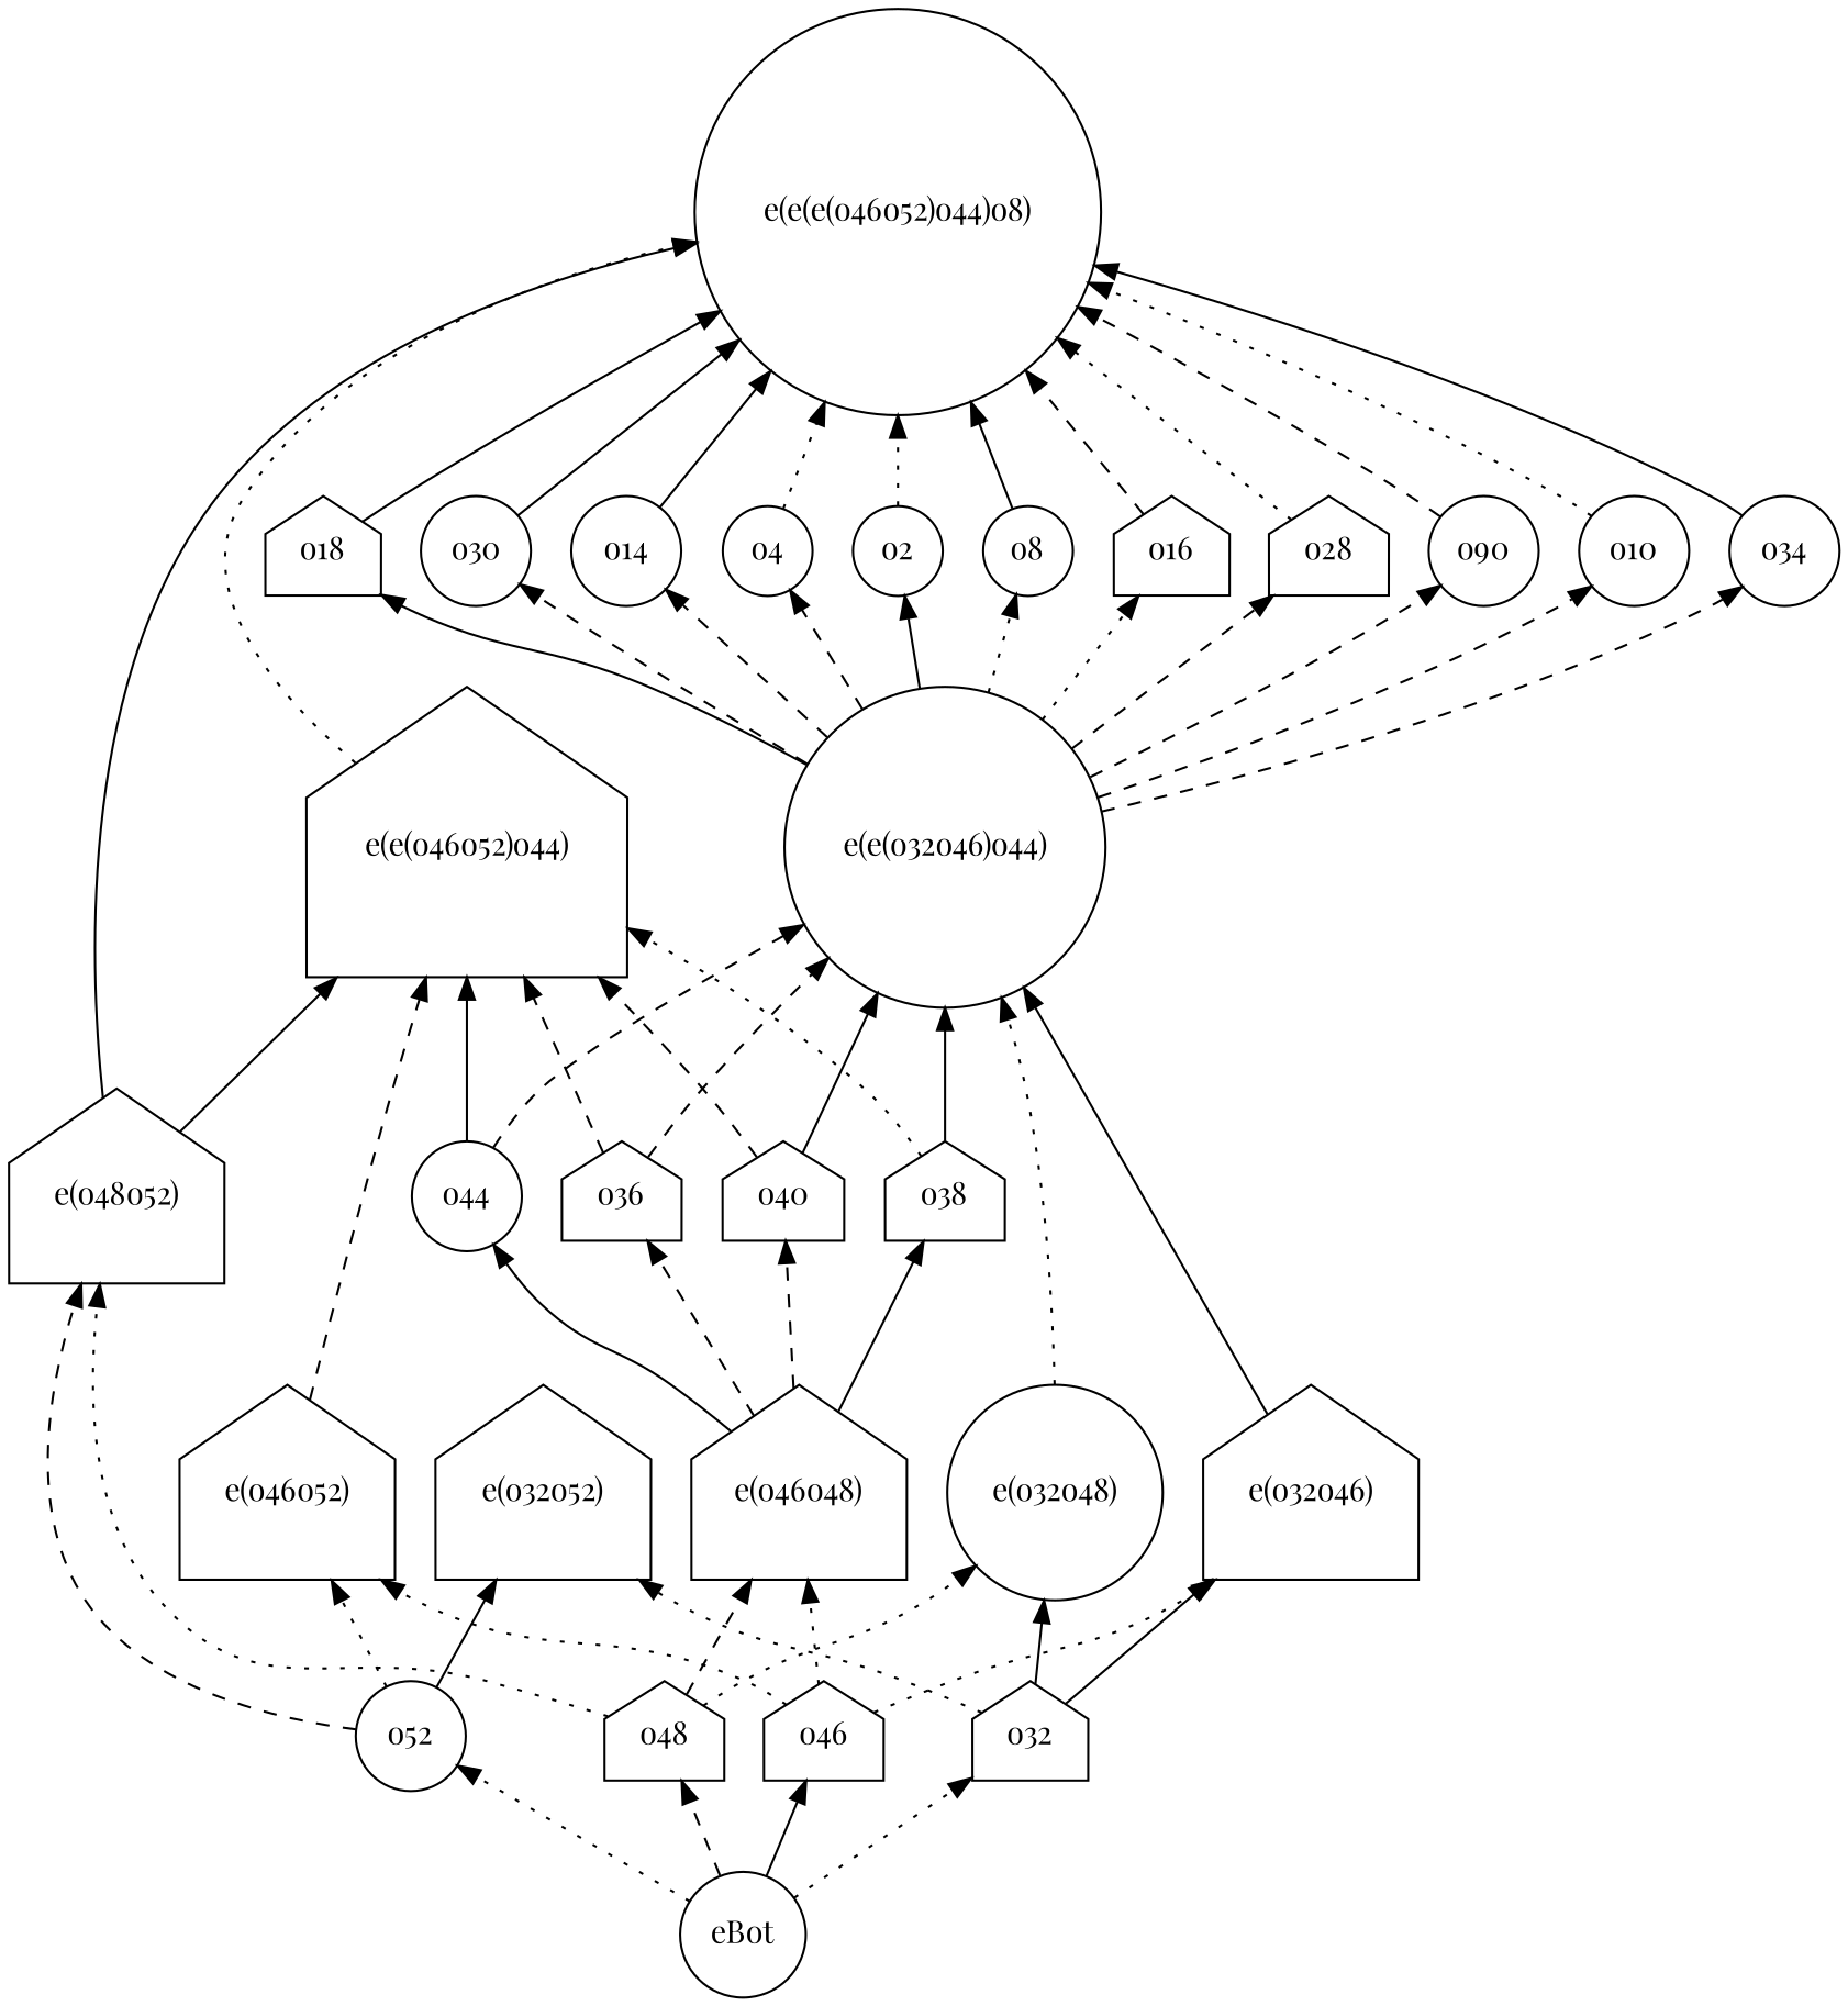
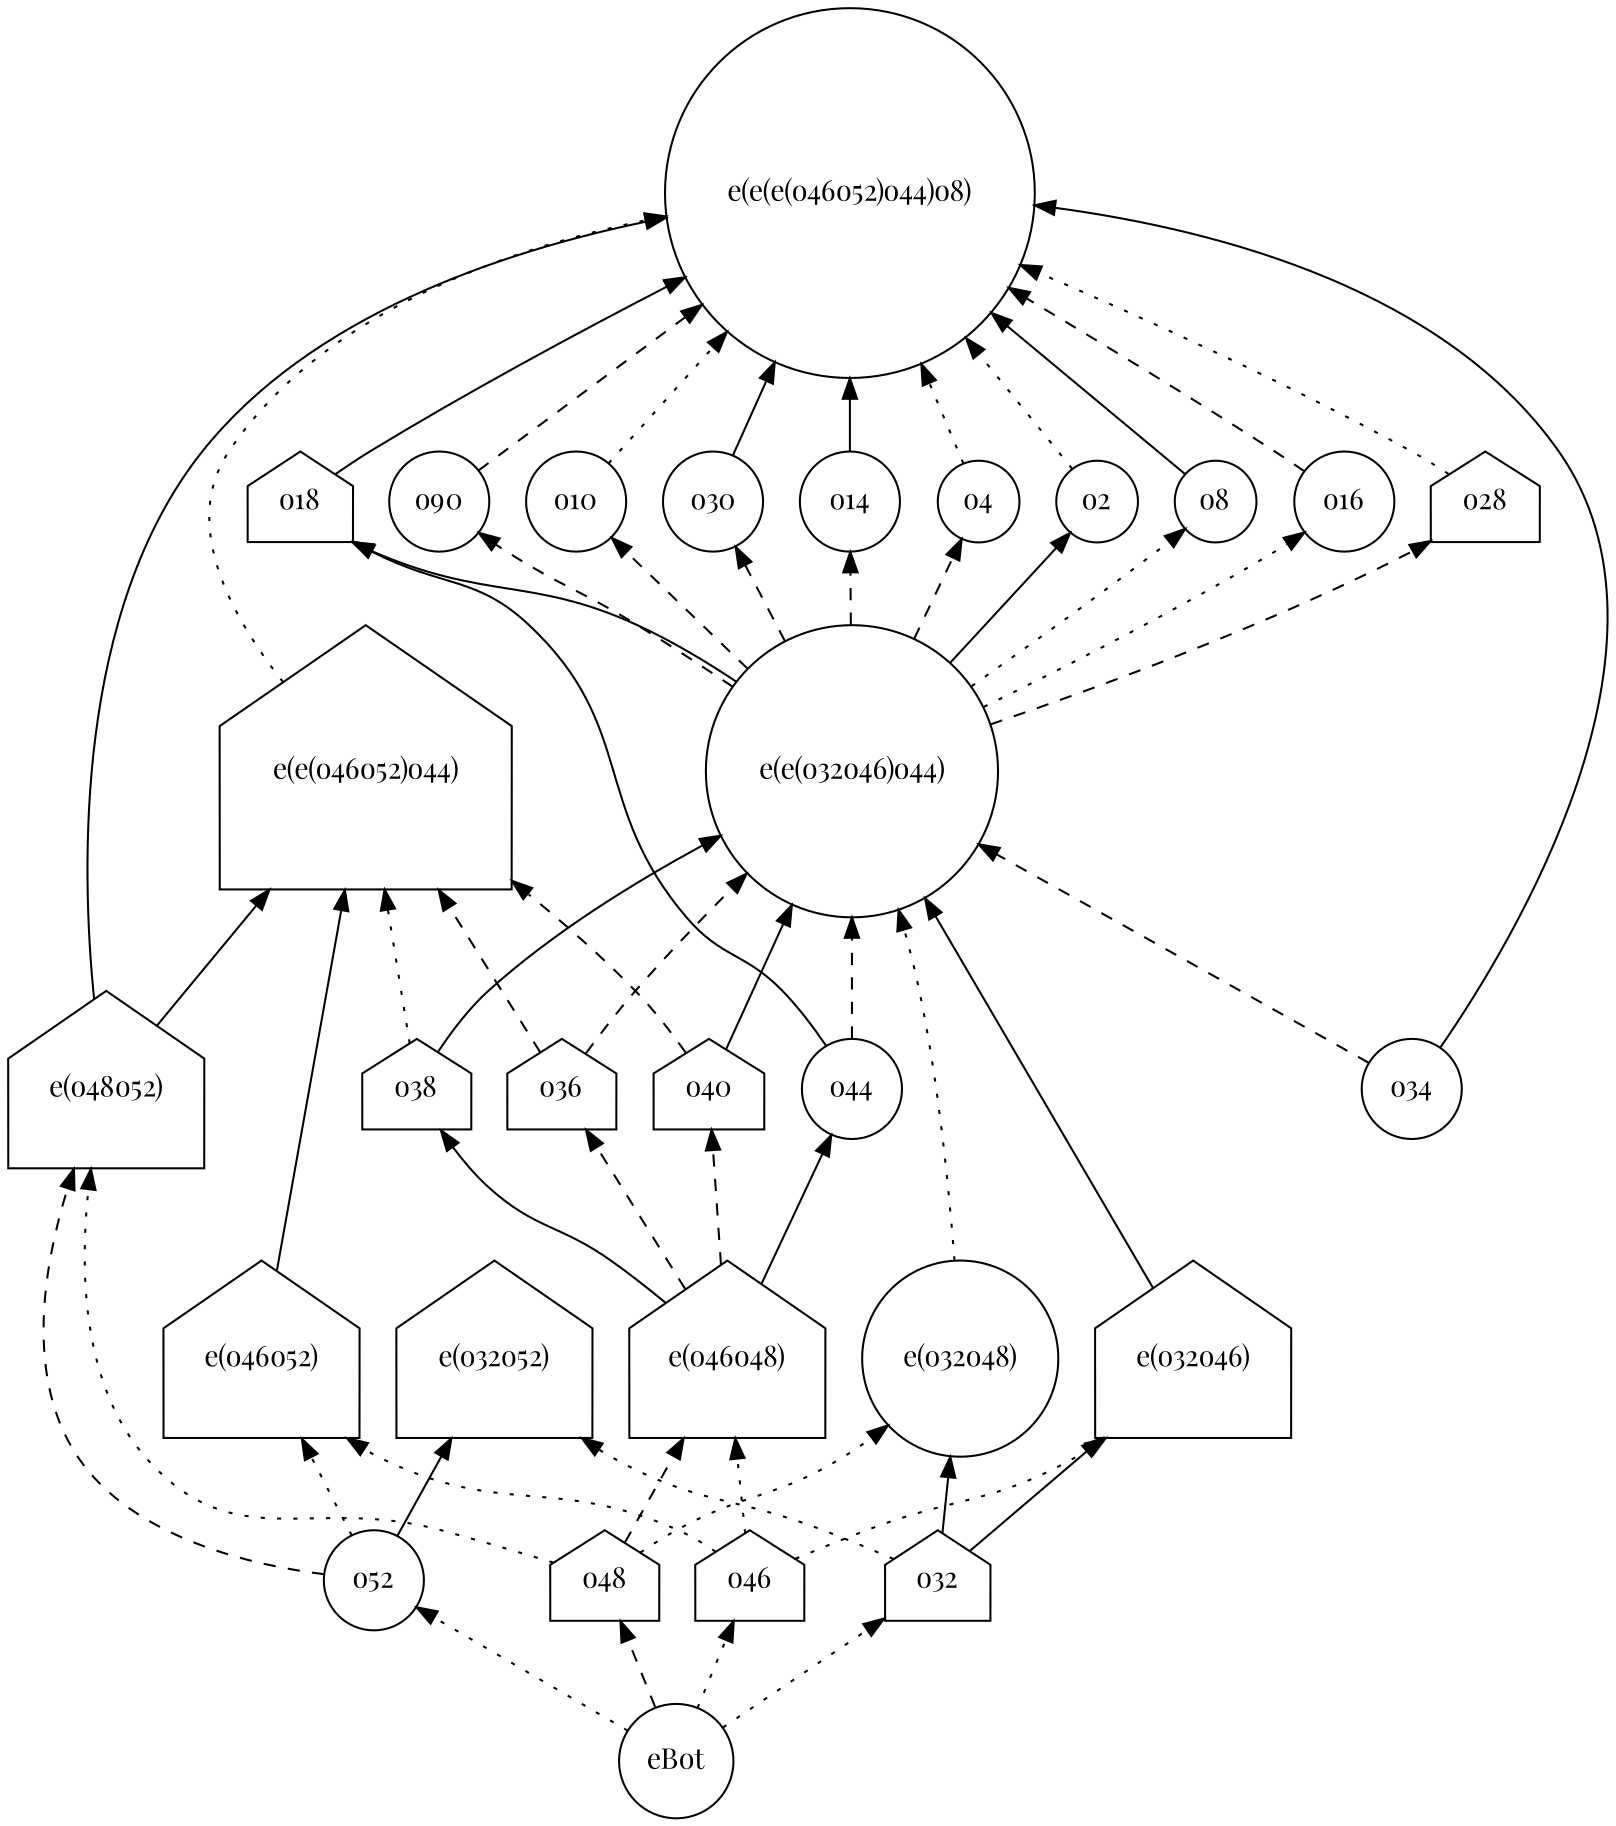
  strict digraph {
    fontname="Playfair Display"
    rankdir=BT
    node [fontname="Playfair Display" shape=house]
    edge [fontname="Playfair Display" style=dotted]
    eBot [height=0.77632 shape=circle width=0.77632]
    o52 [height=0.68605 shape=circle width=0.68605]
    o46 [height=0.68605 width=0.68605]
    o48 [height=0.68605 width=0.68605]
    o32 [height=0.68605 width=0.68605]
    "e(o48o52)" [height=1.336 width=1.336]
    "e(o46o52)" [height=1.336 width=1.336]
    "e(o32o52)" [height=1.336 width=1.336]
    "e(o46o48)" [height=1.336 width=1.336]
    "e(o32o46)" [height=1.336 width=1.336]
    "e(o32o48)" [height=1.336 shape=circle width=1.336]
    "e(e(e(o46o52)o44)o8)" [height=2.5095 shape=circle width=2.5095]
    "e(e(o46o52)o44)" [height=1.9859 width=1.9859]
    o40 [height=0.68605 width=0.68605]
    o38 [height=0.68605 width=0.68605]
    o44 [height=0.68605 shape=circle width=0.68605]
    o36 [height=0.68605 width=0.68605]
    "e(e(o32o46)o44)" [height=1.9859 shape=circle width=1.9859]
    o8 [height=0.55967 shape=circle width=0.55967]
-   o16 [height=0.68605 width=0.68605]
+   o16 [height=0.68605 shape=circle width=0.68605]
    o28 [height=0.68605 width=0.68605]
    n22 [height=0.68605 label=o90 shape=circle width=0.68605]
    o10 [height=0.68605 shape=circle width=0.68605]
    o34 [height=0.68605 shape=circle width=0.68605]
    o18 [height=0.68605 width=0.68605]
    o30 [height=0.68605 shape=circle width=0.68605]
    o14 [height=0.68605 shape=circle width=0.68605]
    o4 [height=0.55967 shape=circle width=0.55967]
    o2 [height=0.55967 shape=circle width=0.55967]
    eBot -> o52
-   eBot -> o46 [style=solid]
+   eBot -> o46
    eBot -> o48 [style=dashed]
    eBot -> o32
    o52 -> "e(o48o52)" [style=dashed]
    o52 -> "e(o46o52)"
    o52 -> "e(o32o52)" [style=solid]
    o46 -> "e(o46o52)"
    o46 -> "e(o46o48)"
    o46 -> "e(o32o46)"
    o48 -> "e(o48o52)"
    o48 -> "e(o46o48)" [style=dashed]
    o48 -> "e(o32o48)"
    o32 -> "e(o32o52)"
    o32 -> "e(o32o46)" [style=solid]
    o32 -> "e(o32o48)" [style=solid]
    "e(o48o52)" -> "e(e(e(o46o52)o44)o8)" [style=solid]
    "e(o48o52)" -> "e(e(o46o52)o44)" [style=solid]
-   "e(o46o52)" -> "e(e(o46o52)o44)" [style=dashed]
+   "e(o46o52)" -> "e(e(o46o52)o44)" [style=solid]
    "e(o46o48)" -> o40 [style=dashed]
    "e(o46o48)" -> o38 [style=solid]
    "e(o46o48)" -> o44 [style=solid]
    "e(o46o48)" -> o36 [style=dashed]
    "e(o32o46)" -> "e(e(o32o46)o44)" [style=solid]
    "e(o32o48)" -> "e(e(o32o46)o44)"
    "e(e(o46o52)o44)" -> "e(e(e(o46o52)o44)o8)"
    o40 -> "e(e(o46o52)o44)" [style=dashed]
    o40 -> "e(e(o32o46)o44)" [style=solid]
    o38 -> "e(e(o46o52)o44)"
    o38 -> "e(e(o32o46)o44)" [style=solid]
-   o44 -> "e(e(o46o52)o44)" [style=solid]
+   o44 -> o18 [style=solid]
    o44 -> "e(e(o32o46)o44)" [style=dashed]
    o36 -> "e(e(o46o52)o44)" [style=dashed]
    o36 -> "e(e(o32o46)o44)" [style=dashed]
    "e(e(o32o46)o44)" -> o8
    "e(e(o32o46)o44)" -> o16
    "e(e(o32o46)o44)" -> o28 [style=dashed]
    "e(e(o32o46)o44)" -> n22 [style=dashed]
    "e(e(o32o46)o44)" -> o10 [style=dashed]
-   "e(e(o32o46)o44)" -> o34 [style=dashed]
+   o34 -> "e(e(o32o46)o44)" [style=dashed]
    "e(e(o32o46)o44)" -> o18 [style=solid]
    "e(e(o32o46)o44)" -> o30 [style=dashed]
    "e(e(o32o46)o44)" -> o14 [style=dashed]
    "e(e(o32o46)o44)" -> o4 [style=dashed]
    "e(e(o32o46)o44)" -> o2 [style=solid]
    o8 -> "e(e(e(o46o52)o44)o8)" [style=solid]
    o16 -> "e(e(e(o46o52)o44)o8)" [style=dashed]
    o28 -> "e(e(e(o46o52)o44)o8)"
    n22 -> "e(e(e(o46o52)o44)o8)" [style=dashed]
    o10 -> "e(e(e(o46o52)o44)o8)"
    o34 -> "e(e(e(o46o52)o44)o8)" [style=solid]
    o18 -> "e(e(e(o46o52)o44)o8)" [style=solid]
    o30 -> "e(e(e(o46o52)o44)o8)" [style=solid]
    o14 -> "e(e(e(o46o52)o44)o8)" [style=solid]
    o4 -> "e(e(e(o46o52)o44)o8)"
    o2 -> "e(e(e(o46o52)o44)o8)"
  }
